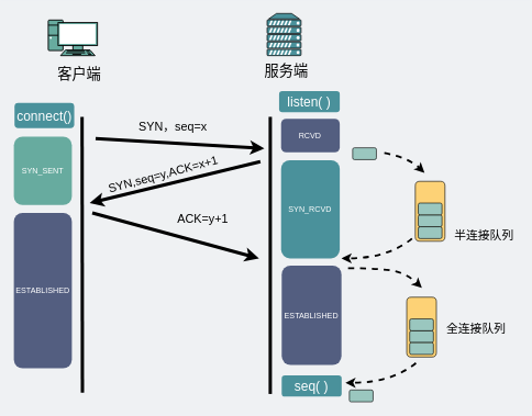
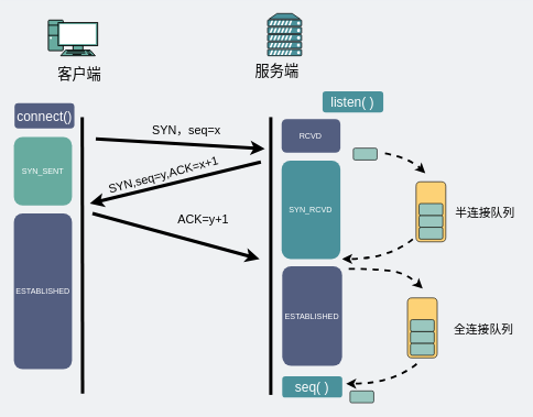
  <mxCell id="0" />
  <mxCell id="1" parent="0" />
  <mxCell id="2" value="" style="fontColor=#0066CC;verticalAlign=top;verticalLabelPosition=bottom;labelPosition=center;align=center;html=1;outlineConnect=0;gradientColor=none;gradientDirection=north;strokeWidth=2;shape=mxgraph.networks.pc;fillColor=#67AB9F;fontSize=30;" parent="1" vertex="1"><mxGeometry x="72.18" y="30" width="74.65" height="54" as="geometry" /></mxCell>
  <mxCell id="3" value="客户端" style="text;html=1;strokeColor=none;fillColor=none;align=center;verticalAlign=middle;whiteSpace=wrap;rounded=0;fontSize=22;" parent="1" vertex="1"><mxGeometry x="30" y="103" width="179" height="20" as="geometry" /></mxCell>
  <mxCell id="4" value="" style="fontColor=#0066CC;verticalAlign=top;verticalLabelPosition=bottom;labelPosition=center;align=center;html=1;outlineConnect=0;gradientColor=none;gradientDirection=north;strokeWidth=2;shape=mxgraph.networks.server;fillColor=#4A919B;" parent="1" vertex="1"><mxGeometry x="404.18" y="20" width="51.5" height="64" as="geometry" /></mxCell>
- <mxCell id="5" value="服务端" style="text;html=1;strokeColor=none;fillColor=none;align=center;verticalAlign=middle;whiteSpace=wrap;rounded=0;fontSize=22;" parent="1" vertex="1"><mxGeometry x="344" y="98" width="179" height="20" as="geometry" /></mxCell>
+ <mxCell id="5" value="服务端" style="text;html=1;strokeColor=none;fillColor=none;align=center;verticalAlign=middle;whiteSpace=wrap;rounded=0;fontSize=22;" parent="1" vertex="1"><mxGeometry x="329" y="98" width="179" height="20" as="geometry" /></mxCell>
  <mxCell id="6" value="" style="endArrow=none;html=1;strokeWidth=5;" parent="1" edge="1"><mxGeometry width="50" height="50" relative="1" as="geometry"><mxPoint x="124" y="596" as="sourcePoint" /><mxPoint x="123.5" y="177" as="targetPoint" /></mxGeometry></mxCell>
  <mxCell id="7" value="" style="endArrow=classic;html=1;strokeWidth=5;fontSize=20;" parent="1" edge="1"><mxGeometry width="50" height="50" relative="1" as="geometry"><mxPoint x="144" y="210" as="sourcePoint" /><mxPoint x="400" y="225" as="targetPoint" /></mxGeometry></mxCell>
- <mxCell id="8" value="&lt;font style=&quot;font-size: 18px&quot;&gt;SYN，seq=x&lt;/font&gt;" style="text;html=1;strokeColor=none;fillColor=none;align=center;verticalAlign=middle;whiteSpace=wrap;rounded=0;fontSize=20;" parent="1" vertex="1"><mxGeometry x="191" y="181" width="141" height="21" as="geometry" /></mxCell>
+ <mxCell id="8" value="&lt;font style=&quot;font-size: 18px&quot;&gt;SYN，seq=x&lt;/font&gt;" style="text;html=1;strokeColor=none;fillColor=none;align=center;verticalAlign=middle;whiteSpace=wrap;rounded=0;fontSize=20;" parent="1" vertex="1"><mxGeometry x="211" y="186" width="141" height="21" as="geometry" /></mxCell>
  <mxCell id="9" value="" style="endArrow=none;html=1;strokeWidth=5;startArrow=classic;startFill=1;endFill=0;" parent="1" edge="1"><mxGeometry width="50" height="50" relative="1" as="geometry"><mxPoint x="135" y="308" as="sourcePoint" /><mxPoint x="394" y="245" as="targetPoint" /></mxGeometry></mxCell>
  <mxCell id="10" value="" style="endArrow=classic;html=1;strokeWidth=5;" parent="1" edge="1"><mxGeometry width="50" height="50" relative="1" as="geometry"><mxPoint x="139" y="323" as="sourcePoint" /><mxPoint x="392" y="392" as="targetPoint" /></mxGeometry></mxCell>
  <mxCell id="11" value="SYN_SENT" style="rounded=1;whiteSpace=wrap;html=1;dashed=1;strokeWidth=3;fillColor=#67ab9f;strokeColor=none;fontColor=#FFFFFF;" parent="1" vertex="1"><mxGeometry x="20" y="207" width="88" height="104" as="geometry" /></mxCell>
  <mxCell id="12" value="RCVD" style="rounded=1;whiteSpace=wrap;html=1;dashed=1;strokeWidth=3;strokeColor=none;fillColor=#535E80;fontColor=#FFFFFF;" parent="1" vertex="1"><mxGeometry x="425.41" y="180" width="89" height="51" as="geometry" /></mxCell>
  <mxCell id="13" value="&lt;span&gt;SYN_RCVD&lt;/span&gt;" style="rounded=1;whiteSpace=wrap;html=1;dashed=1;strokeWidth=3;fontColor=#FFFFFF;fillColor=#4a919b;strokeColor=none;" parent="1" vertex="1"><mxGeometry x="425.41" y="243" width="89" height="149" as="geometry" /></mxCell>
  <mxCell id="14" value="ESTABLISHED" style="rounded=1;whiteSpace=wrap;html=1;dashed=1;strokeWidth=3;strokeColor=none;fillColor=#535E80;fontColor=#FFFFFF;" parent="1" vertex="1"><mxGeometry x="426.35" y="403" width="90.65" height="151" as="geometry" /></mxCell>
  <mxCell id="15" value="ESTABLISHED" style="rounded=1;whiteSpace=wrap;html=1;dashed=1;strokeWidth=3;fillColor=#535E80;strokeColor=none;fontColor=#FFFFFF;" parent="1" vertex="1"><mxGeometry x="20" y="323" width="88" height="236" as="geometry" /></mxCell>
  <mxCell id="16" value="&lt;font style=&quot;font-size: 18px&quot;&gt;SYN,seq=y,ACK=x+1&lt;/font&gt;" style="text;html=1;strokeColor=none;fillColor=none;align=center;verticalAlign=middle;whiteSpace=wrap;rounded=0;fontSize=20;rotation=-15;" parent="1" vertex="1"><mxGeometry x="111.59" y="247.92" width="269" height="32" as="geometry" /></mxCell>
  <mxCell id="17" value="&lt;font style=&quot;font-size: 18px&quot;&gt;ACK=y+1&lt;/font&gt;" style="text;html=1;strokeColor=none;fillColor=none;align=center;verticalAlign=middle;whiteSpace=wrap;rounded=0;dashed=1;fontSize=20;rotation=0;" parent="1" vertex="1"><mxGeometry x="241" y="321" width="132" height="20" as="geometry" /></mxCell>
  <mxCell id="18" value="" style="endArrow=none;html=1;strokeWidth=5;" parent="1" edge="1"><mxGeometry width="50" height="50" relative="1" as="geometry"><mxPoint x="409" y="598" as="sourcePoint" /><mxPoint x="409" y="177" as="targetPoint" /></mxGeometry></mxCell>
  <mxCell id="19" value="" style="rounded=1;whiteSpace=wrap;html=1;fillColor=#FDD276;" parent="1" vertex="1"><mxGeometry x="629" y="275" width="45" height="91" as="geometry" /></mxCell>
- <mxCell id="20" value="&lt;span style=&quot;font-size: 20px&quot;&gt;connect()&lt;/span&gt;" style="rounded=1;whiteSpace=wrap;html=1;strokeColor=none;fillColor=#4A919B;fontColor=#FFFFFF;" parent="1" vertex="1"><mxGeometry x="21" y="156" width="90.59" height="38" as="geometry" /></mxCell>
- <mxCell id="21" value="&lt;span style=&quot;font-size: 20px&quot;&gt;listen( )&lt;/span&gt;" style="rounded=1;whiteSpace=wrap;html=1;strokeColor=none;fontColor=#FFFFFF;fillColor=#4A919B;" parent="1" vertex="1"><mxGeometry x="422.41" y="138" width="92" height="32" as="geometry" /></mxCell>
+ <mxCell id="20" value="&lt;span style=&quot;font-size: 20px&quot;&gt;connect()&lt;/span&gt;" style="rounded=1;whiteSpace=wrap;html=1;strokeColor=none;fillColor=#535e80;fontColor=#FFFFFF;" parent="1" vertex="1"><mxGeometry x="21" y="156" width="90.59" height="38" as="geometry" /></mxCell>
+ <mxCell id="21" value="&lt;span style=&quot;font-size: 20px&quot;&gt;listen( )&lt;/span&gt;" style="rounded=1;whiteSpace=wrap;html=1;strokeColor=none;fontColor=#FFFFFF;fillColor=#4A919B;" parent="1" vertex="1"><mxGeometry x="487.41" y="138" width="92" height="32" as="geometry" /></mxCell>
  <mxCell id="22" value="&lt;span style=&quot;font-size: 20px&quot;&gt;seq( )&lt;/span&gt;" style="rounded=1;whiteSpace=wrap;html=1;strokeColor=none;fontColor=#FFFFFF;fillColor=#4A919B;" parent="1" vertex="1"><mxGeometry x="426.35" y="570" width="90.89" height="32" as="geometry" /></mxCell>
- <mxCell id="23" value="&lt;font style=&quot;font-size: 18px&quot;&gt;半连接队列&lt;/font&gt;" style="text;html=1;strokeColor=none;fillColor=none;align=center;verticalAlign=middle;whiteSpace=wrap;rounded=0;" parent="1" vertex="1"><mxGeometry x="683" y="339" width="101" height="38" as="geometry" /></mxCell>
+ <mxCell id="23" value="&lt;font style=&quot;font-size: 18px&quot;&gt;半连接队列&lt;/font&gt;" style="text;html=1;strokeColor=none;fillColor=none;align=center;verticalAlign=middle;whiteSpace=wrap;rounded=0;" parent="1" vertex="1"><mxGeometry x="683" y="304" width="101" height="38" as="geometry" /></mxCell>
  <mxCell id="24" value="" style="rounded=1;whiteSpace=wrap;html=1;fillColor=#9AC7BF;" parent="1" vertex="1"><mxGeometry x="534" y="224" width="36" height="18" as="geometry" /></mxCell>
- <mxCell id="25" value="&lt;font style=&quot;font-size: 18px&quot;&gt;全连接队列&lt;/font&gt;" style="text;html=1;strokeColor=none;fillColor=none;align=center;verticalAlign=middle;whiteSpace=wrap;rounded=0;" parent="1" vertex="1"><mxGeometry x="669.5" y="482" width="103" height="35" as="geometry" /></mxCell>
+ <mxCell id="25" value="&lt;font style=&quot;font-size: 18px&quot;&gt;全连接队列&lt;/font&gt;" style="text;html=1;strokeColor=none;fillColor=none;align=center;verticalAlign=middle;whiteSpace=wrap;rounded=0;" parent="1" vertex="1"><mxGeometry x="679.5" y="482" width="103" height="35" as="geometry" /></mxCell>
  <mxCell id="26" value="" style="rounded=1;whiteSpace=wrap;html=1;fillColor=#9AC7BF;" parent="1" vertex="1"><mxGeometry x="633.5" y="326" width="36" height="18" as="geometry" /></mxCell>
  <mxCell id="27" value="" style="rounded=1;whiteSpace=wrap;html=1;fillColor=#9AC7BF;" parent="1" vertex="1"><mxGeometry x="633.5" y="344" width="36" height="18" as="geometry" /></mxCell>
  <mxCell id="28" value="" style="rounded=1;whiteSpace=wrap;html=1;fillColor=#9AC7BF;" parent="1" vertex="1"><mxGeometry x="633.5" y="308" width="36" height="18" as="geometry" /></mxCell>
  <mxCell id="29" value="" style="rounded=1;whiteSpace=wrap;html=1;fillColor=#FDD276;" parent="1" vertex="1"><mxGeometry x="616" y="451" width="45" height="91" as="geometry" /></mxCell>
  <mxCell id="30" value="" style="rounded=1;whiteSpace=wrap;html=1;fillColor=#9AC7BF;" parent="1" vertex="1"><mxGeometry x="620.5" y="502" width="36" height="18" as="geometry" /></mxCell>
  <mxCell id="31" value="" style="rounded=1;whiteSpace=wrap;html=1;fillColor=#9AC7BF;" parent="1" vertex="1"><mxGeometry x="620.5" y="520" width="36" height="18" as="geometry" /></mxCell>
  <mxCell id="32" value="" style="rounded=1;whiteSpace=wrap;html=1;fillColor=#9AC7BF;" parent="1" vertex="1"><mxGeometry x="620.5" y="484" width="36" height="18" as="geometry" /></mxCell>
  <mxCell id="33" value="" style="curved=1;endArrow=classic;html=1;fontColor=#4A919B;dashed=1;strokeWidth=3;" parent="1" edge="1"><mxGeometry width="50" height="50" relative="1" as="geometry"><mxPoint x="582" y="232" as="sourcePoint" /><mxPoint x="643" y="262" as="targetPoint" /><Array as="points"><mxPoint x="619" y="239" /></Array></mxGeometry></mxCell>
  <mxCell id="34" value="" style="curved=1;endArrow=classic;html=1;fontColor=#4A919B;dashed=1;strokeWidth=3;" parent="1" edge="1"><mxGeometry width="50" height="50" relative="1" as="geometry"><mxPoint x="624" y="362" as="sourcePoint" /><mxPoint x="517" y="392" as="targetPoint" /><Array as="points"><mxPoint x="587" y="392" /></Array></mxGeometry></mxCell>
  <mxCell id="35" value="" style="curved=1;endArrow=classic;html=1;fontColor=#4A919B;dashed=1;strokeWidth=3;" parent="1" edge="1"><mxGeometry width="50" height="50" relative="1" as="geometry"><mxPoint x="527" y="407" as="sourcePoint" /><mxPoint x="639" y="437" as="targetPoint" /><Array as="points"><mxPoint x="571" y="407" /><mxPoint x="615" y="414" /></Array></mxGeometry></mxCell>
  <mxCell id="36" value="" style="curved=1;endArrow=classic;html=1;fontColor=#4A919B;dashed=1;strokeWidth=3;" parent="1" edge="1"><mxGeometry width="50" height="50" relative="1" as="geometry"><mxPoint x="630" y="551" as="sourcePoint" /><mxPoint x="523" y="581" as="targetPoint" /><Array as="points"><mxPoint x="593" y="581" /></Array></mxGeometry></mxCell>
  <mxCell id="37" value="" style="rounded=1;whiteSpace=wrap;html=1;fillColor=#9AC7BF;" parent="1" vertex="1"><mxGeometry x="529" y="592" width="36" height="18" as="geometry" /></mxCell>
